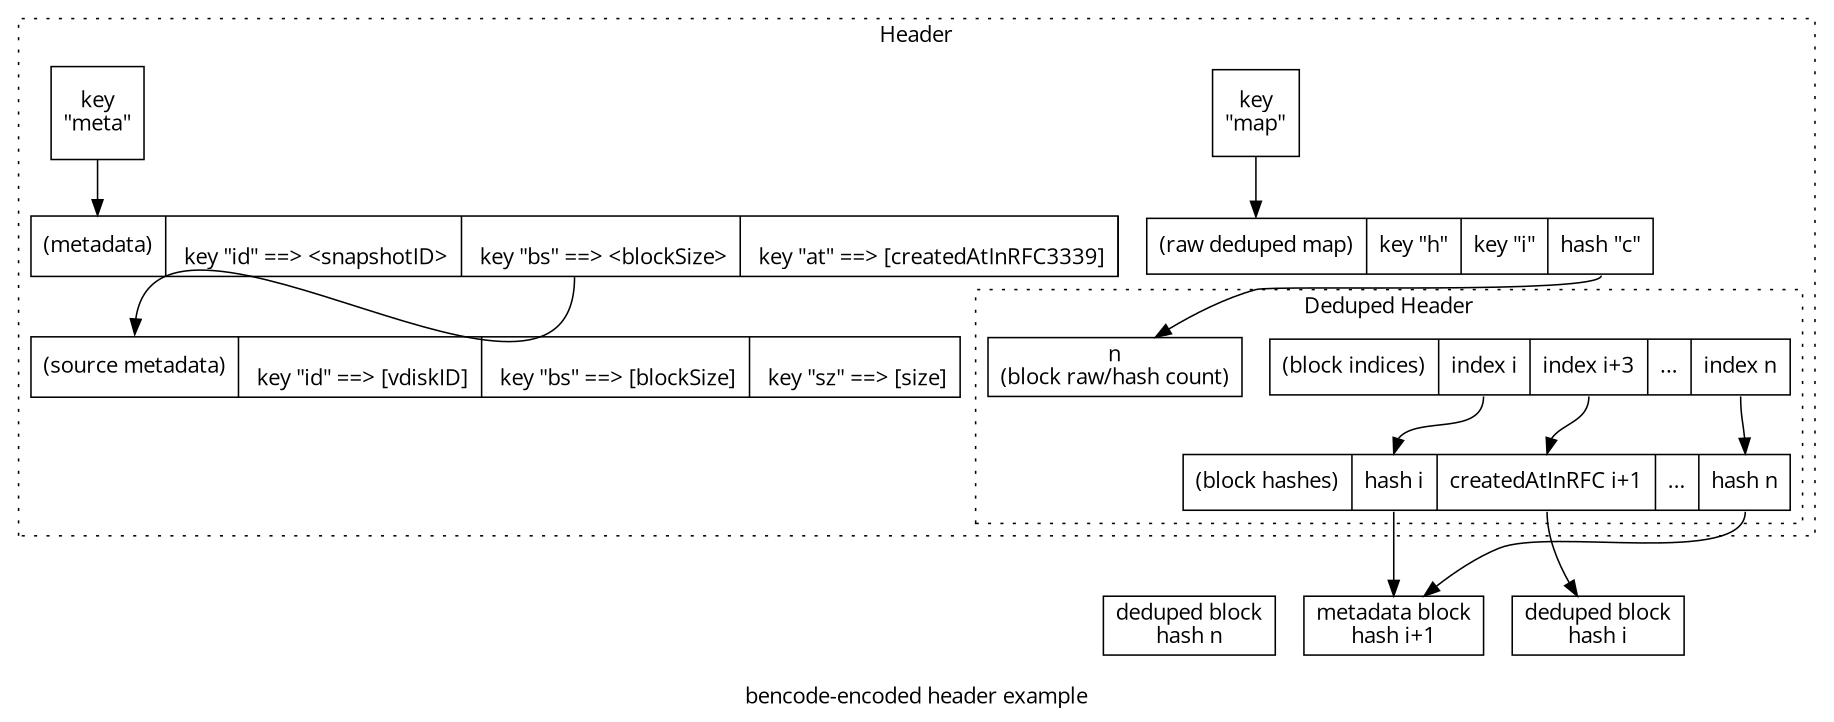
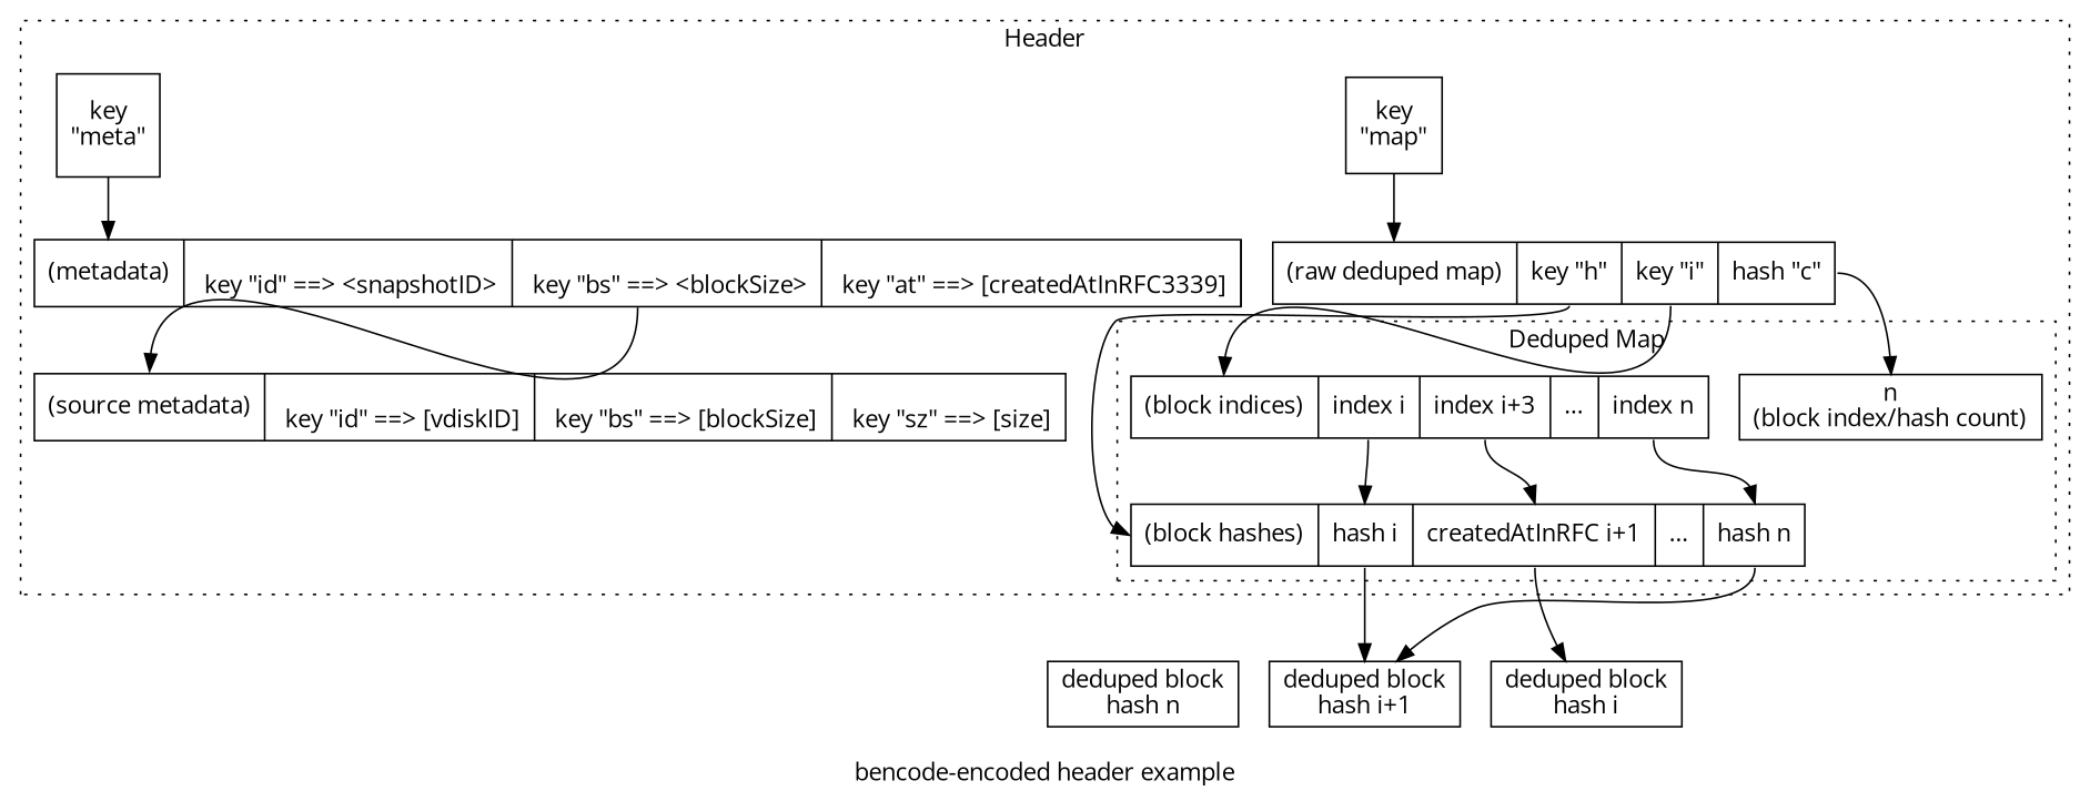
  digraph {
    fontname="Open Sans"
    label="bencode-encoded header example"
    rankdir=TB
    node [fontname="Open Sans" shape=record]
    edge [fontname="Open Sans" headport=t]
    n1 [label="<t> (block hashes) | <1> hash i | <2> createdAtInRFC i+1 | ... | <3> hash n"]
    n2 [label="<t> (block indices) | <1> index i | <2> index i+3 | ... | <3> index n"]
-   n3 [label="n\n(block raw/hash count)" shape=rectangle]
+   n3 [label="n\n(block index/hash count)" shape=rectangle]
    n4 [label="key\n\"map\"" shape=square]
    n5 [label="<t> (raw deduped map) | <h> key \"h\" | <i> key \"i\" | <c> hash \"c\""]
    n6 [label="key\n\"meta\"" shape=square]
    n7 [label="<t> (metadata) |\n            key \"id\" \=\=\> \<snapshotID\> |\n            key \"bs\" \=\=\> \<blockSize\> |\n            key \"at\" \=\=\> \[createdAtInRFC3339\] |\n            <s> key \"src\""]
    n8 [label="<t> (source metadata) |\n            key \"id\" \=\=\> \[vdiskID\] |\n            key \"bs\" \=\=\> \[blockSize\] |\n            key \"sz\" \=\=\> \[size\]"]
    n9 [label="deduped block\nhash i" shape=rectangle]
-   n10 [label="metadata block\nhash i+1" shape=rectangle]
+   n10 [label="deduped block\nhash i+1" shape=rectangle]
    n11 [label="deduped block\nhash n" shape=rectangle]
    subgraph cluster_1 {
      label=Header
      style=dotted
      n4
      n5
      n6
      n7
      n8
      subgraph cluster_2 {
-       label="Deduped Header"
+       label="Deduped Map"
        style=dotted
        n1
        n2
        n3
      }
    }
    subgraph cluster_3 {
      style=invis
      n9
      n10
      n11
    }
    n1 -> n9 [tailport=2]
    n1 -> n10 [tailport=1]
    n1 -> n10 [tailport=3]
    n2 -> n1 [headport=1 tailport=1]
    n2 -> n1 [headport=2 tailport=2]
    n2 -> n1 [headport=3 tailport=3]
    n4 -> n5
+   n5 -> n1 [tailport=h]
+   n5 -> n2 [tailport=i]
    n5 -> n3 [tailport=c]
    n6 -> n7
    n7 -> n8 [tailport=s]
  }
